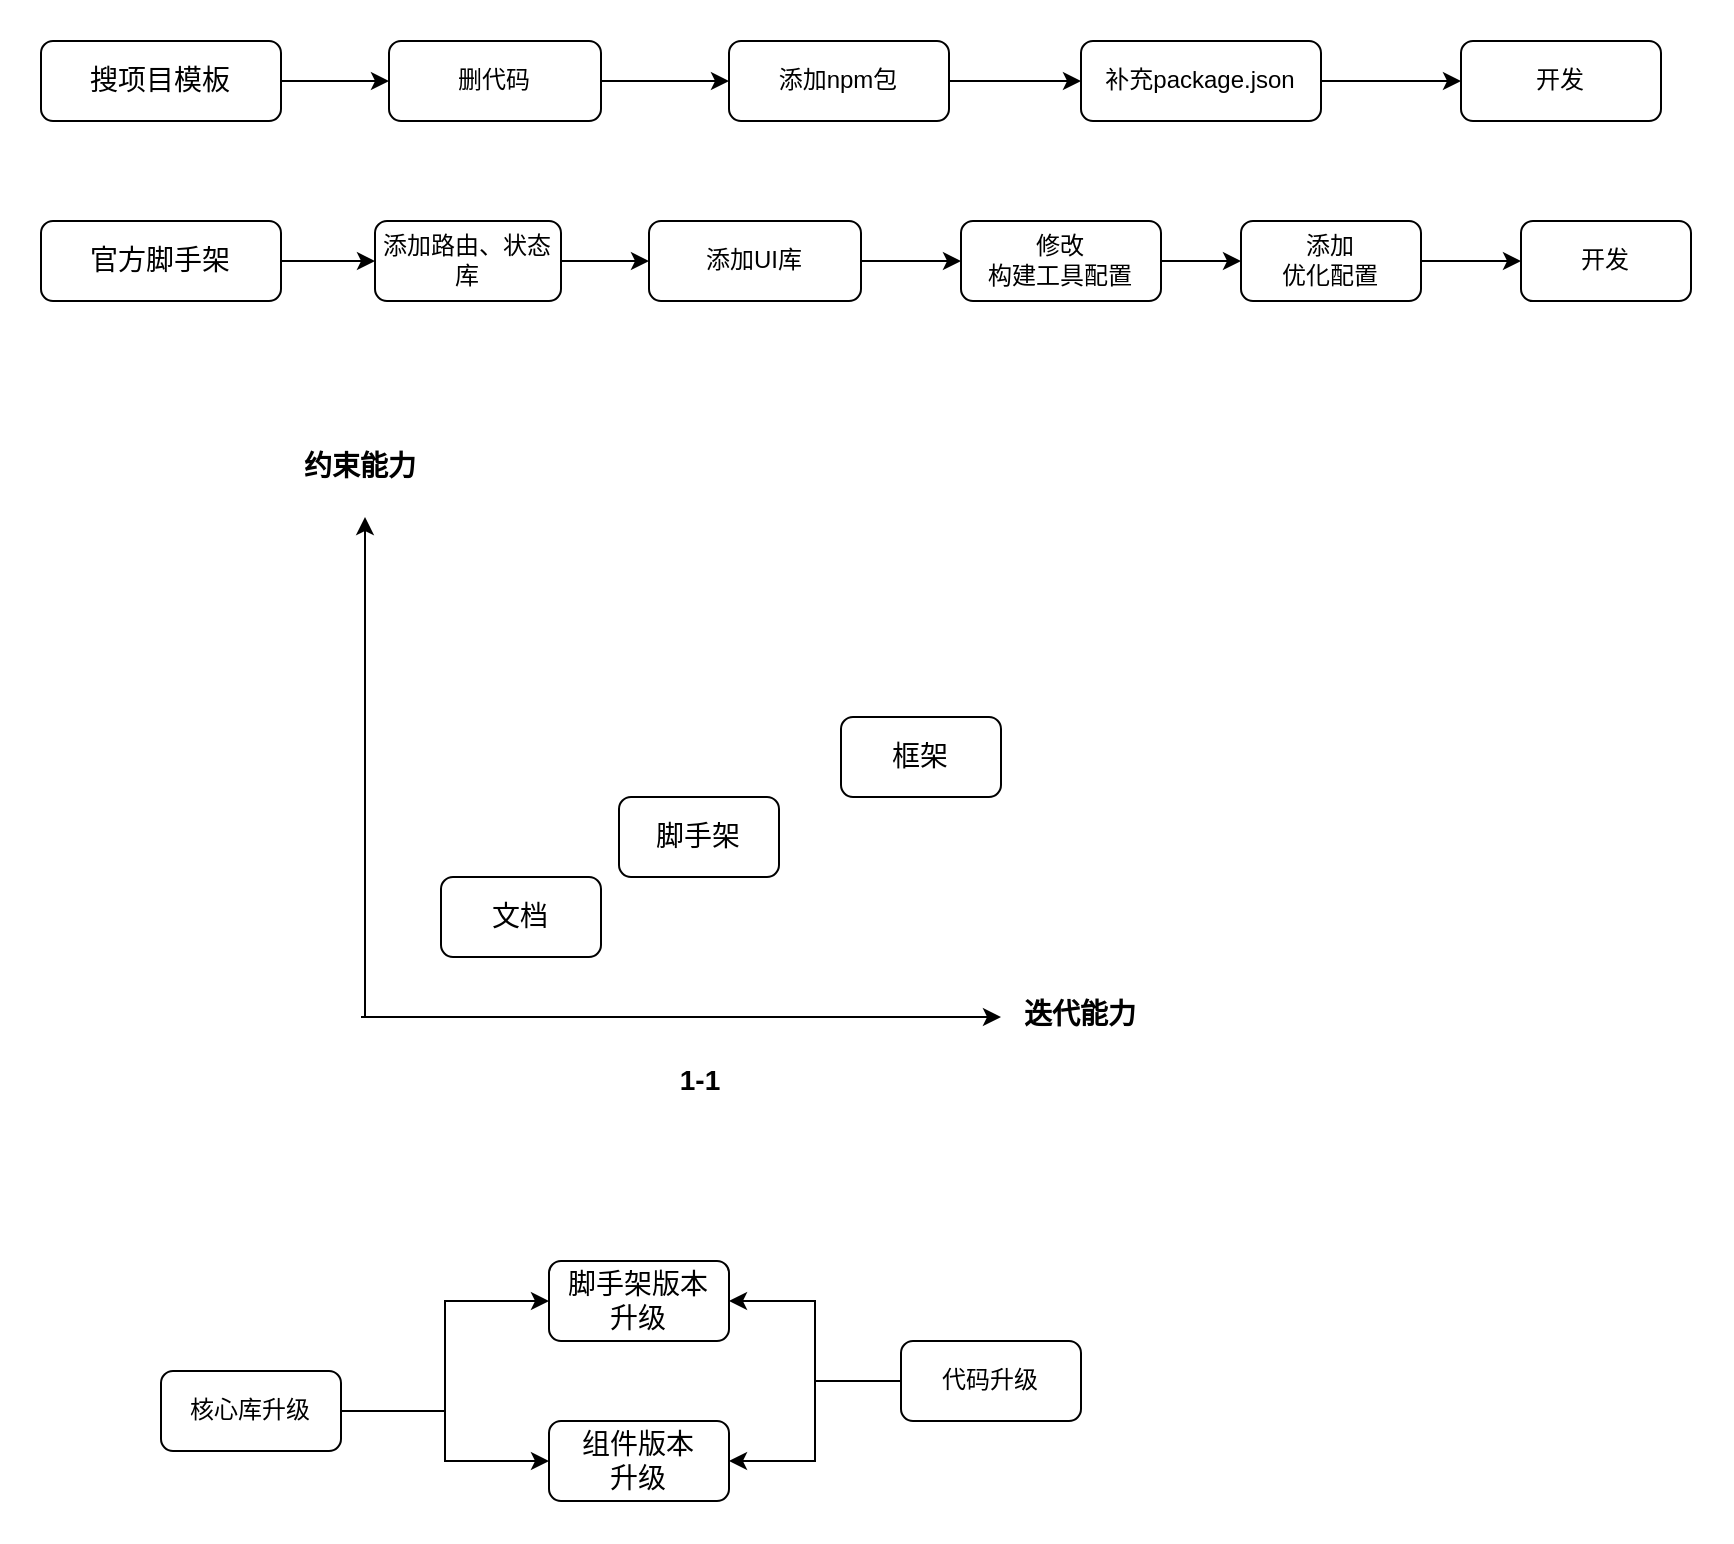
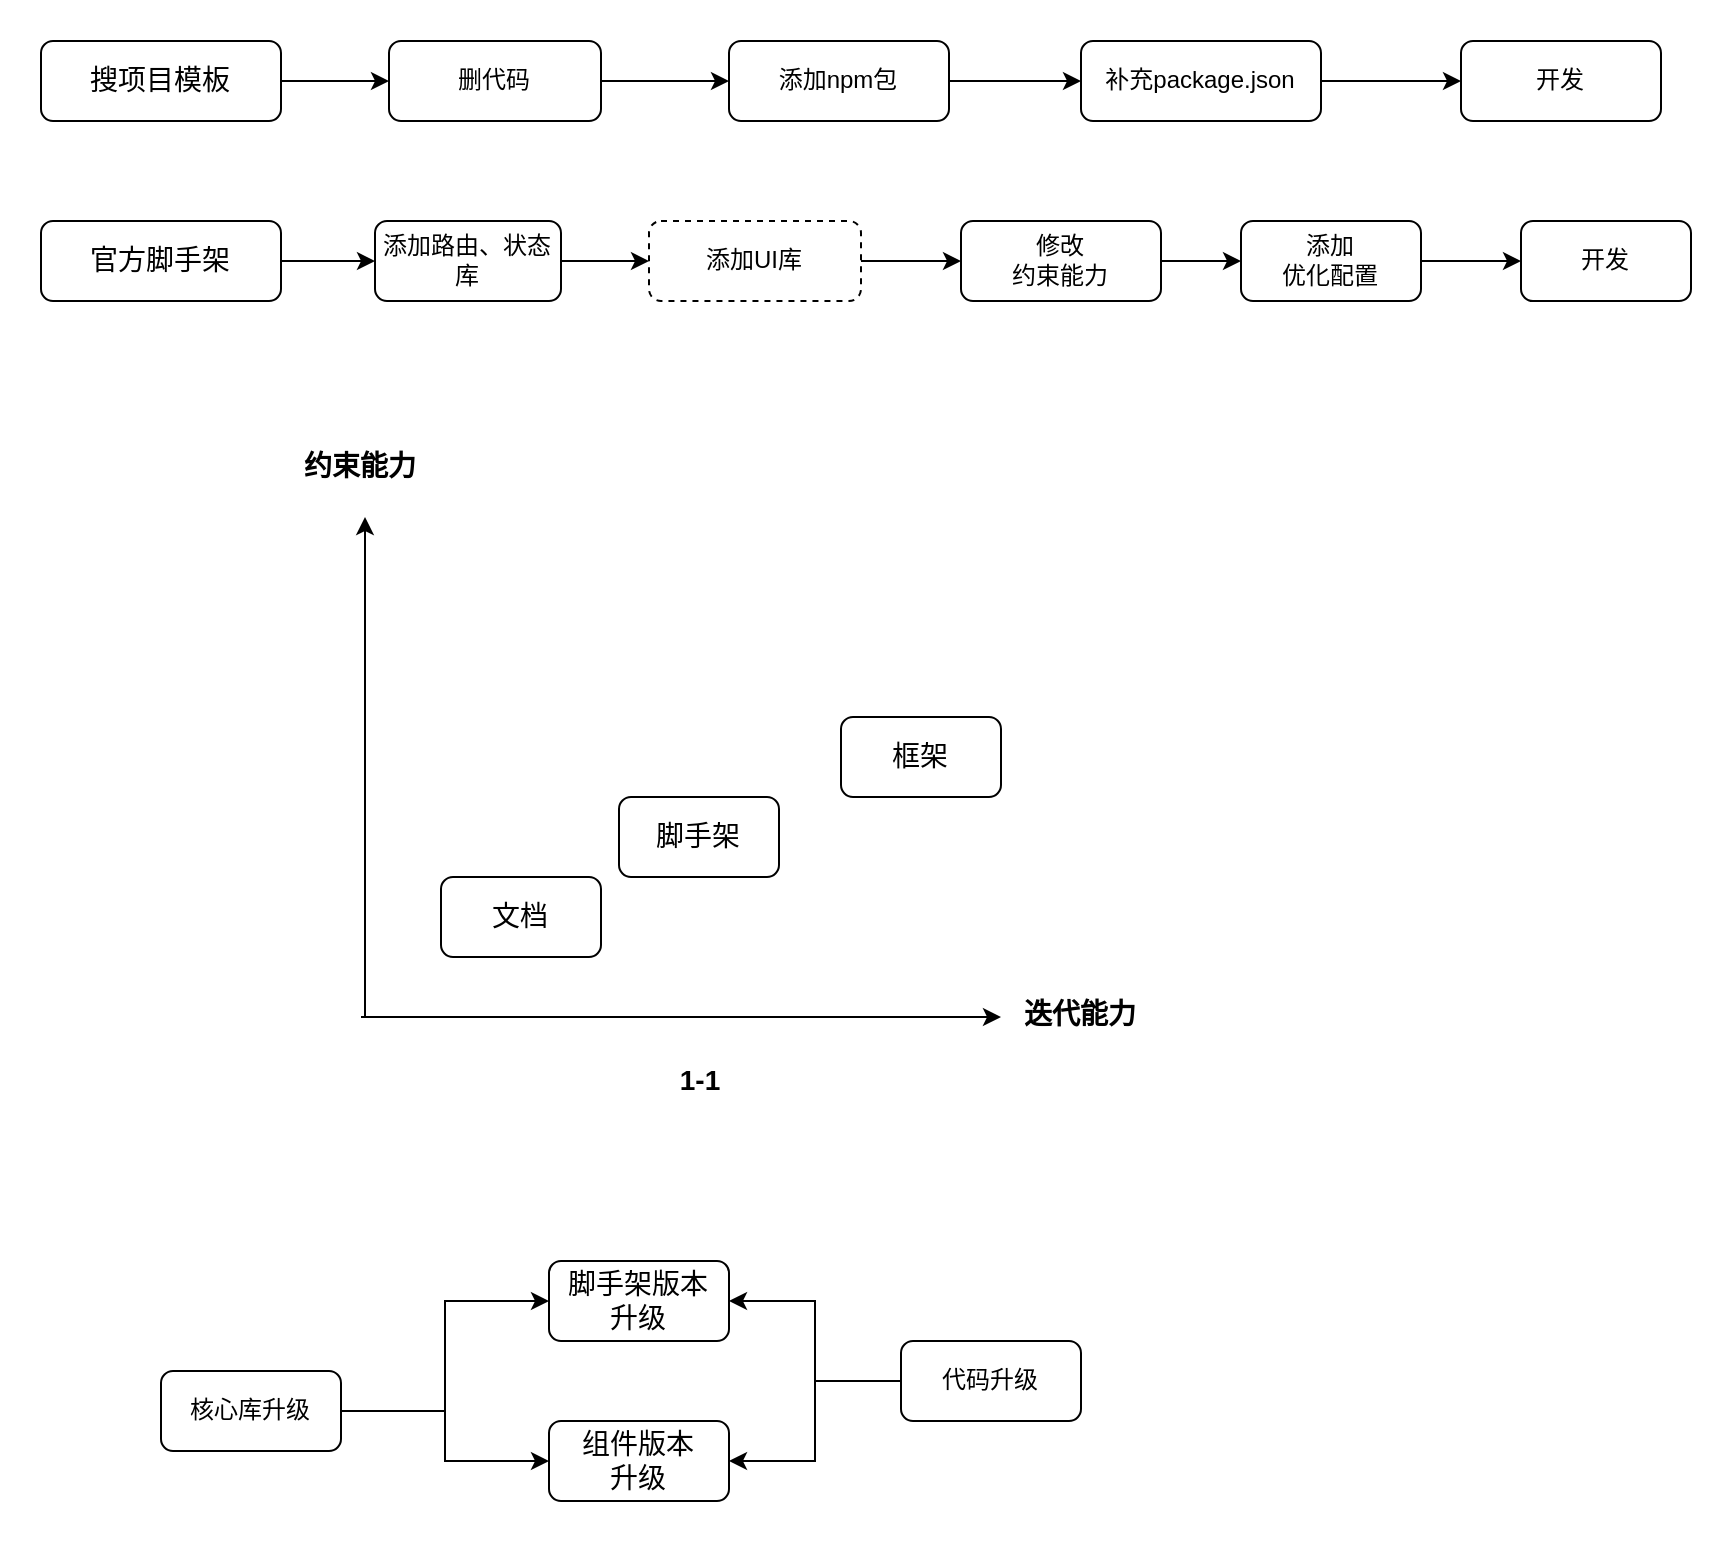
  <mxCell id="0" />
  <mxCell id="1" parent="0" />
  <mxCell id="2" value="" style="endArrow=classic;html=1;rounded=0;" parent="1" edge="1"><mxGeometry width="50" height="50" relative="1" as="geometry"><mxPoint x="180" y="508" as="sourcePoint" /><mxPoint x="500" y="508" as="targetPoint" /></mxGeometry></mxCell>
  <mxCell id="3" value="" style="endArrow=classic;html=1;rounded=0;" parent="1" edge="1"><mxGeometry width="50" height="50" relative="1" as="geometry"><mxPoint x="182" y="508" as="sourcePoint" /><mxPoint x="182" y="258" as="targetPoint" /></mxGeometry></mxCell>
  <mxCell id="4" value="&lt;font style=&quot;font-size: 14px;&quot;&gt;&lt;b&gt;迭代能力&lt;/b&gt;&lt;/font&gt;" style="text;html=1;strokeColor=none;fillColor=none;align=center;verticalAlign=middle;whiteSpace=wrap;rounded=0;" parent="1" vertex="1"><mxGeometry x="510" y="492" width="60" height="30" as="geometry" /></mxCell>
  <mxCell id="5" value="&lt;font style=&quot;font-size: 14px;&quot;&gt;&lt;b&gt;约束能力&lt;/b&gt;&lt;/font&gt;" style="text;html=1;strokeColor=none;fillColor=none;align=center;verticalAlign=middle;whiteSpace=wrap;rounded=0;" parent="1" vertex="1"><mxGeometry x="150" y="218" width="60" height="30" as="geometry" /></mxCell>
  <mxCell id="6" value="&lt;font style=&quot;font-size: 14px;&quot;&gt;文档&lt;/font&gt;" style="rounded=1;whiteSpace=wrap;html=1;" parent="1" vertex="1"><mxGeometry x="220" y="438" width="80" height="40" as="geometry" /></mxCell>
  <mxCell id="7" value="&lt;font style=&quot;font-size: 14px;&quot;&gt;脚手架&lt;/font&gt;" style="rounded=1;whiteSpace=wrap;html=1;" parent="1" vertex="1"><mxGeometry x="309" y="398" width="80" height="40" as="geometry" /></mxCell>
  <mxCell id="8" value="&lt;font style=&quot;font-size: 14px;&quot;&gt;框架&lt;/font&gt;" style="rounded=1;whiteSpace=wrap;html=1;" parent="1" vertex="1"><mxGeometry x="420" y="358" width="80" height="40" as="geometry" /></mxCell>
  <mxCell id="9" value="&lt;font style=&quot;font-size: 14px;&quot;&gt;&lt;b&gt;1-1&lt;/b&gt;&lt;/font&gt;" style="text;html=1;strokeColor=none;fillColor=none;align=center;verticalAlign=middle;whiteSpace=wrap;rounded=0;" parent="1" vertex="1"><mxGeometry x="320" y="525" width="60" height="30" as="geometry" /></mxCell>
  <mxCell id="10" value="" style="edgeStyle=orthogonalEdgeStyle;rounded=0;orthogonalLoop=1;jettySize=auto;html=1;" parent="1" source="11" target="13" edge="1"><mxGeometry relative="1" as="geometry" /></mxCell>
  <mxCell id="11" value="&lt;font style=&quot;font-size: 14px;&quot;&gt;搜项目模板&lt;/font&gt;" style="rounded=1;whiteSpace=wrap;html=1;" parent="1" vertex="1"><mxGeometry x="20" y="20" width="120" height="40" as="geometry" /></mxCell>
  <mxCell id="12" value="" style="edgeStyle=orthogonalEdgeStyle;rounded=0;orthogonalLoop=1;jettySize=auto;html=1;" parent="1" source="13" target="15" edge="1"><mxGeometry relative="1" as="geometry" /></mxCell>
  <mxCell id="13" value="删代码" style="whiteSpace=wrap;html=1;rounded=1;" parent="1" vertex="1"><mxGeometry x="194" y="20" width="106" height="40" as="geometry" /></mxCell>
  <mxCell id="14" value="" style="edgeStyle=orthogonalEdgeStyle;rounded=0;orthogonalLoop=1;jettySize=auto;html=1;" parent="1" source="15" target="17" edge="1"><mxGeometry relative="1" as="geometry" /></mxCell>
  <mxCell id="15" value="添加npm包" style="whiteSpace=wrap;html=1;rounded=1;" parent="1" vertex="1"><mxGeometry x="364" y="20" width="110" height="40" as="geometry" /></mxCell>
  <mxCell id="16" value="" style="edgeStyle=orthogonalEdgeStyle;rounded=0;orthogonalLoop=1;jettySize=auto;html=1;" parent="1" source="17" target="18" edge="1"><mxGeometry relative="1" as="geometry" /></mxCell>
  <mxCell id="17" value="补充package.json" style="whiteSpace=wrap;html=1;rounded=1;" parent="1" vertex="1"><mxGeometry x="540" y="20" width="120" height="40" as="geometry" /></mxCell>
  <mxCell id="18" value="开发" style="whiteSpace=wrap;html=1;rounded=1;" parent="1" vertex="1"><mxGeometry x="730" y="20" width="100" height="40" as="geometry" /></mxCell>
  <mxCell id="19" value="" style="edgeStyle=orthogonalEdgeStyle;rounded=0;orthogonalLoop=1;jettySize=auto;html=1;" parent="1" source="20" target="22" edge="1"><mxGeometry relative="1" as="geometry" /></mxCell>
  <mxCell id="20" value="&lt;font style=&quot;font-size: 14px;&quot;&gt;官方脚手架&lt;/font&gt;" style="rounded=1;whiteSpace=wrap;html=1;" parent="1" vertex="1"><mxGeometry x="20" y="110" width="120" height="40" as="geometry" /></mxCell>
  <mxCell id="21" value="" style="edgeStyle=orthogonalEdgeStyle;rounded=0;orthogonalLoop=1;jettySize=auto;html=1;" parent="1" source="22" target="24" edge="1"><mxGeometry relative="1" as="geometry" /></mxCell>
  <mxCell id="22" value="添加路由、状态库" style="whiteSpace=wrap;html=1;rounded=1;" parent="1" vertex="1"><mxGeometry x="187" y="110" width="93" height="40" as="geometry" /></mxCell>
  <mxCell id="23" value="" style="edgeStyle=orthogonalEdgeStyle;rounded=0;orthogonalLoop=1;jettySize=auto;html=1;" parent="1" source="24" target="26" edge="1"><mxGeometry relative="1" as="geometry" /></mxCell>
- <mxCell id="24" value="添加UI库" style="whiteSpace=wrap;html=1;rounded=1;" parent="1" vertex="1"><mxGeometry x="324" y="110" width="106" height="40" as="geometry" /></mxCell>
+ <mxCell id="24" value="添加UI库" style="whiteSpace=wrap;html=1;rounded=1;dashed=1;" parent="1" vertex="1"><mxGeometry x="324" y="110" width="106" height="40" as="geometry" /></mxCell>
  <mxCell id="25" value="" style="edgeStyle=orthogonalEdgeStyle;rounded=0;orthogonalLoop=1;jettySize=auto;html=1;" parent="1" source="26" target="28" edge="1"><mxGeometry relative="1" as="geometry" /></mxCell>
- <mxCell id="26" value="修改&lt;br&gt;构建工具配置" style="whiteSpace=wrap;html=1;rounded=1;" parent="1" vertex="1"><mxGeometry x="480" y="110" width="100" height="40" as="geometry" /></mxCell>
+ <mxCell id="26" value="修改&lt;br&gt;约束能力" style="whiteSpace=wrap;html=1;rounded=1;" parent="1" vertex="1"><mxGeometry x="480" y="110" width="100" height="40" as="geometry" /></mxCell>
  <mxCell id="27" value="" style="edgeStyle=orthogonalEdgeStyle;rounded=0;orthogonalLoop=1;jettySize=auto;html=1;" parent="1" source="28" target="29" edge="1"><mxGeometry relative="1" as="geometry" /></mxCell>
  <mxCell id="28" value="添加&lt;br&gt;优化配置" style="whiteSpace=wrap;html=1;rounded=1;" parent="1" vertex="1"><mxGeometry x="620" y="110" width="90" height="40" as="geometry" /></mxCell>
  <mxCell id="29" value="开发" style="whiteSpace=wrap;html=1;rounded=1;" parent="1" vertex="1"><mxGeometry x="760" y="110" width="85" height="40" as="geometry" /></mxCell>
  <mxCell id="30" value="&lt;font style=&quot;font-size: 14px;&quot;&gt;脚手架版本&lt;br&gt;升级&lt;/font&gt;" style="rounded=1;whiteSpace=wrap;html=1;" vertex="1" parent="1"><mxGeometry x="274" y="630" width="90" height="40" as="geometry" /></mxCell>
  <mxCell id="31" style="edgeStyle=orthogonalEdgeStyle;rounded=0;orthogonalLoop=1;jettySize=auto;html=1;entryX=0;entryY=0.5;entryDx=0;entryDy=0;" edge="1" parent="1" source="33" target="30"><mxGeometry relative="1" as="geometry" /></mxCell>
  <mxCell id="32" style="edgeStyle=orthogonalEdgeStyle;rounded=0;orthogonalLoop=1;jettySize=auto;html=1;entryX=0;entryY=0.5;entryDx=0;entryDy=0;" edge="1" parent="1" source="33" target="37"><mxGeometry relative="1" as="geometry" /></mxCell>
  <mxCell id="33" value="核心库升级" style="rounded=1;whiteSpace=wrap;html=1;" vertex="1" parent="1"><mxGeometry x="80" y="685" width="90" height="40" as="geometry" /></mxCell>
  <mxCell id="34" style="edgeStyle=orthogonalEdgeStyle;rounded=0;orthogonalLoop=1;jettySize=auto;html=1;entryX=1;entryY=0.5;entryDx=0;entryDy=0;" edge="1" parent="1" source="36" target="30"><mxGeometry relative="1" as="geometry" /></mxCell>
  <mxCell id="35" style="edgeStyle=orthogonalEdgeStyle;rounded=0;orthogonalLoop=1;jettySize=auto;html=1;entryX=1;entryY=0.5;entryDx=0;entryDy=0;" edge="1" parent="1" source="36" target="37"><mxGeometry relative="1" as="geometry" /></mxCell>
  <mxCell id="36" value="代码升级" style="rounded=1;whiteSpace=wrap;html=1;" vertex="1" parent="1"><mxGeometry x="450" y="670" width="90" height="40" as="geometry" /></mxCell>
  <mxCell id="37" value="&lt;font style=&quot;font-size: 14px;&quot;&gt;组件版本&lt;br&gt;升级&lt;/font&gt;" style="rounded=1;whiteSpace=wrap;html=1;" vertex="1" parent="1"><mxGeometry x="274" y="710" width="90" height="40" as="geometry" /></mxCell>
